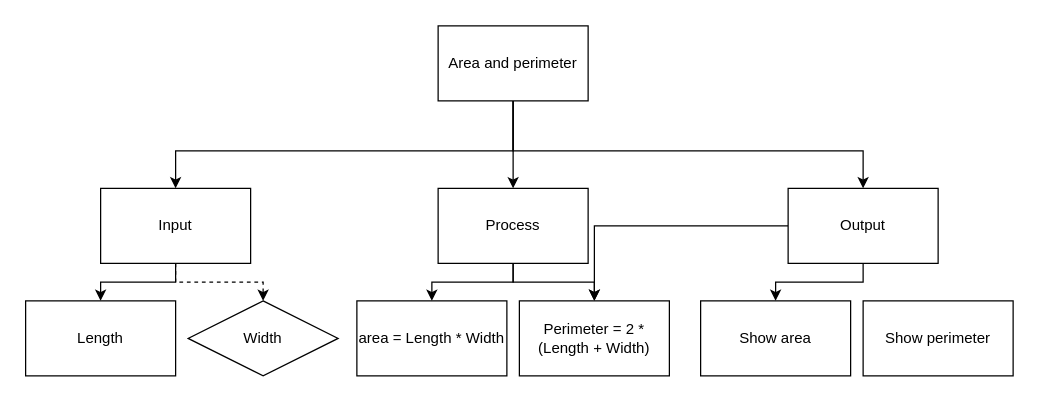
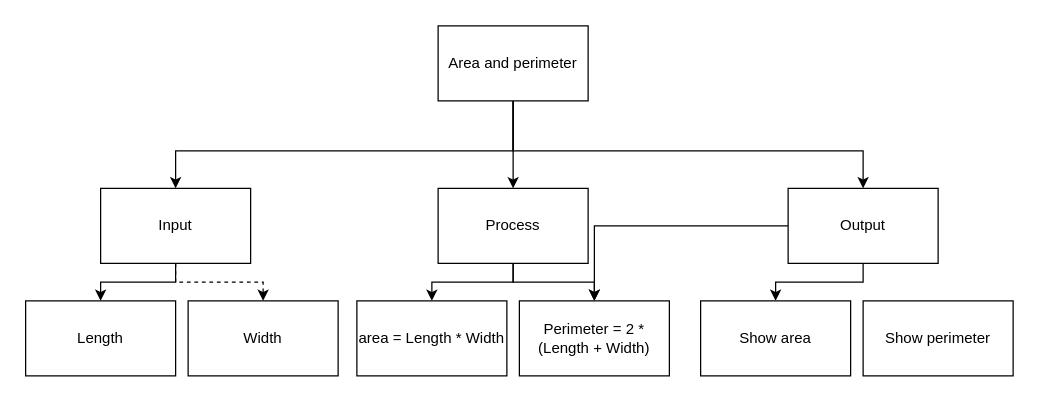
  <mxCell id="0" />
  <mxCell id="1" parent="0" />
  <mxCell id="2" style="edgeStyle=none;html=1;rounded=0;" edge="1" parent="1" source="5" target="11"><mxGeometry relative="1" as="geometry" /></mxCell>
  <mxCell id="3" style="edgeStyle=orthogonalEdgeStyle;html=1;entryX=0.5;entryY=0;entryDx=0;entryDy=0;rounded=0;" edge="1" parent="1" source="5" target="8"><mxGeometry relative="1" as="geometry"><Array as="points"><mxPoint x="410" y="120" /><mxPoint x="140" y="120" /></Array></mxGeometry></mxCell>
  <mxCell id="4" style="edgeStyle=orthogonalEdgeStyle;html=1;entryX=0.5;entryY=0;entryDx=0;entryDy=0;rounded=0;" edge="1" parent="1" source="5" target="14"><mxGeometry relative="1" as="geometry"><Array as="points"><mxPoint x="410" y="120" /><mxPoint x="690" y="120" /></Array></mxGeometry></mxCell>
  <mxCell id="5" value="Area and perimeter" style="rounded=0;whiteSpace=wrap;html=1;" vertex="1" parent="1"><mxGeometry x="350" y="20" width="120" height="60" as="geometry" /></mxCell>
  <mxCell id="6" style="edgeStyle=orthogonalEdgeStyle;html=1;entryX=0.5;entryY=0;entryDx=0;entryDy=0;rounded=0;" edge="1" parent="1" source="8" target="15"><mxGeometry relative="1" as="geometry" /></mxCell>
  <mxCell id="7" style="edgeStyle=orthogonalEdgeStyle;html=1;rounded=0;dashed=1;" edge="1" parent="1" source="8" target="16"><mxGeometry relative="1" as="geometry" /></mxCell>
  <mxCell id="8" value="Input" style="rounded=0;whiteSpace=wrap;html=1;" vertex="1" parent="1"><mxGeometry x="80" y="150" width="120" height="60" as="geometry" /></mxCell>
  <mxCell id="9" style="edgeStyle=orthogonalEdgeStyle;html=1;entryX=0.5;entryY=0;entryDx=0;entryDy=0;rounded=0;" edge="1" parent="1" source="11" target="17"><mxGeometry relative="1" as="geometry" /></mxCell>
  <mxCell id="10" style="edgeStyle=orthogonalEdgeStyle;html=1;rounded=0;" edge="1" parent="1" source="11" target="18"><mxGeometry relative="1" as="geometry" /></mxCell>
  <mxCell id="11" value="Process" style="rounded=0;whiteSpace=wrap;html=1;" vertex="1" parent="1"><mxGeometry x="350" y="150" width="120" height="60" as="geometry" /></mxCell>
  <mxCell id="12" style="edgeStyle=orthogonalEdgeStyle;html=1;entryX=0.5;entryY=0;entryDx=0;entryDy=0;rounded=0;" edge="1" parent="1" source="14" target="19"><mxGeometry relative="1" as="geometry" /></mxCell>
  <mxCell id="13" style="edgeStyle=orthogonalEdgeStyle;html=1;rounded=0;" edge="1" parent="1" source="14" target="18"><mxGeometry relative="1" as="geometry" /></mxCell>
  <mxCell id="14" value="Output" style="rounded=0;whiteSpace=wrap;html=1;" vertex="1" parent="1"><mxGeometry x="630" y="150" width="120" height="60" as="geometry" /></mxCell>
  <mxCell id="15" value="Length" style="rounded=0;whiteSpace=wrap;html=1;" vertex="1" parent="1"><mxGeometry x="20" y="240" width="120" height="60" as="geometry" /></mxCell>
- <mxCell id="16" value="Width" style="rhombus;whiteSpace=wrap;html=1;" vertex="1" parent="1"><mxGeometry x="150" y="240" width="120" height="60" as="geometry" /></mxCell>
+ <mxCell id="16" value="Width" style="rounded=0;whiteSpace=wrap;html=1;" vertex="1" parent="1"><mxGeometry x="150" y="240" width="120" height="60" as="geometry" /></mxCell>
  <mxCell id="17" value="&lt;font style=&quot;font-size: 12px&quot;&gt;area = Length * Width&lt;/font&gt;" style="rounded=0;whiteSpace=wrap;html=1;" vertex="1" parent="1"><mxGeometry x="285" y="240" width="120" height="60" as="geometry" /></mxCell>
  <mxCell id="18" value="Perimeter = 2 * (Length + Width)" style="rounded=0;whiteSpace=wrap;html=1;" vertex="1" parent="1"><mxGeometry x="415" y="240" width="120" height="60" as="geometry" /></mxCell>
  <mxCell id="19" value="Show area" style="rounded=0;whiteSpace=wrap;html=1;" vertex="1" parent="1"><mxGeometry x="560" y="240" width="120" height="60" as="geometry" /></mxCell>
  <mxCell id="20" value="Show perimeter" style="rounded=0;whiteSpace=wrap;html=1;" vertex="1" parent="1"><mxGeometry x="690" y="240" width="120" height="60" as="geometry" /></mxCell>
